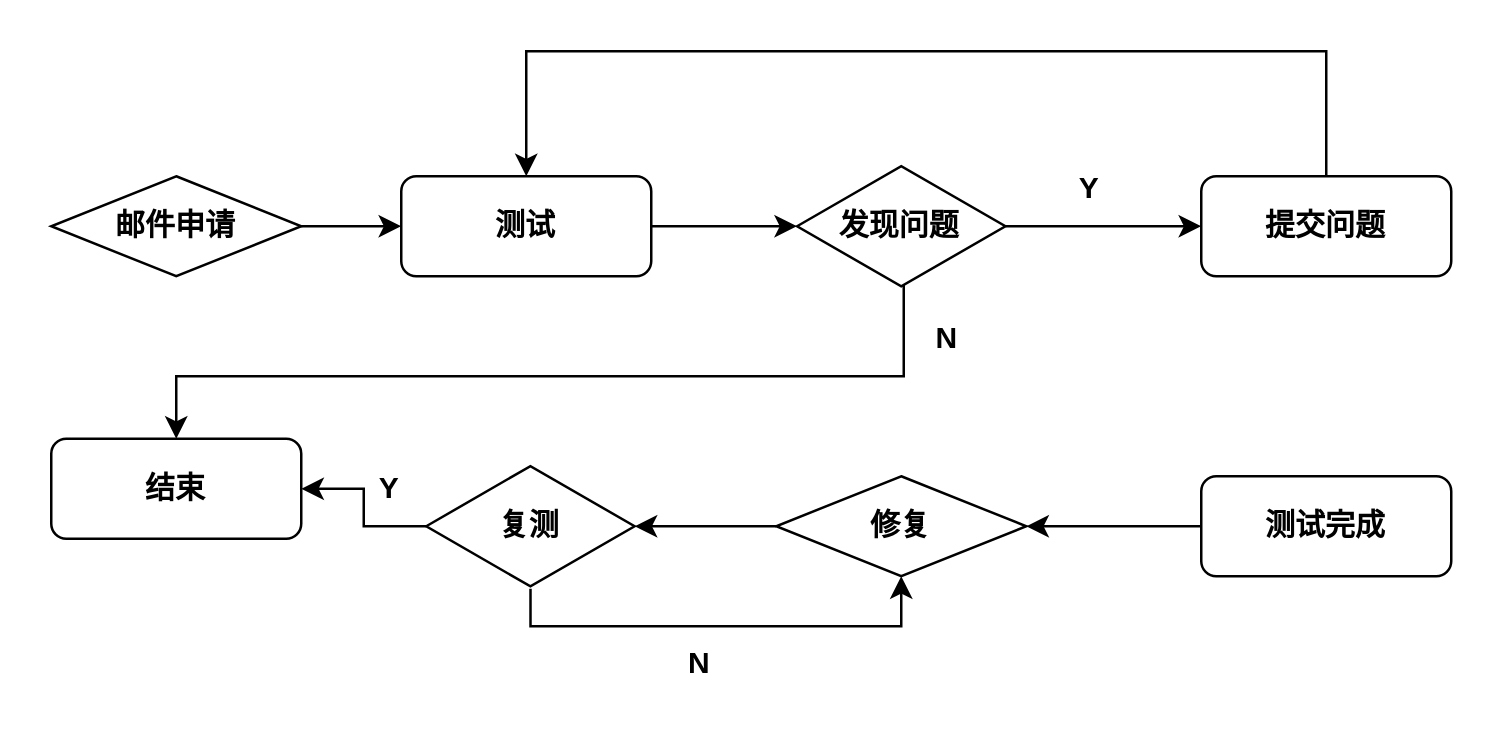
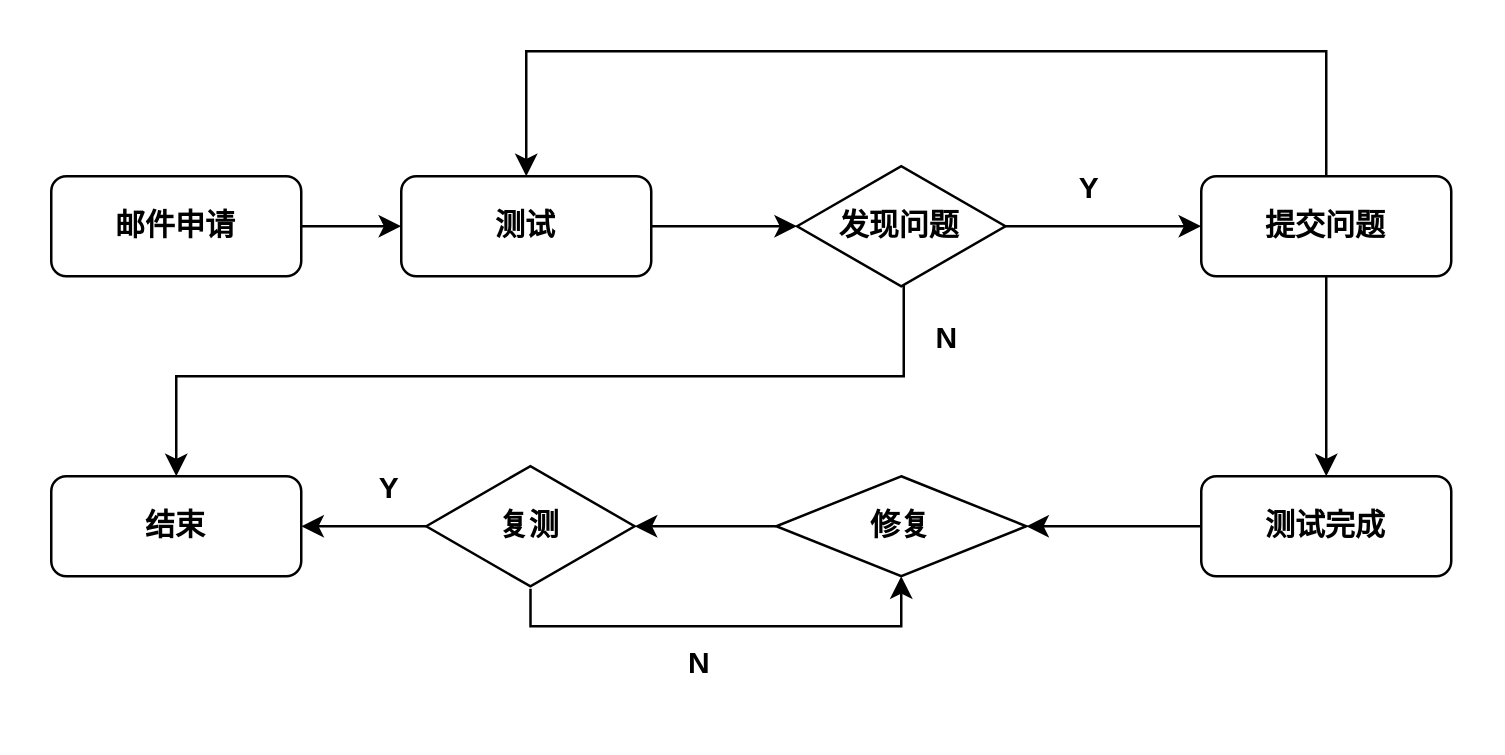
  <mxCell id="0" />
  <mxCell id="1" parent="0" />
- <mxCell id="2" value="&lt;b&gt;邮件申请&lt;/b&gt;" style="rhombus;whiteSpace=wrap;html=1;" vertex="1" parent="1"><mxGeometry x="20" y="70" width="100" height="40" as="geometry" /></mxCell>
+ <mxCell id="2" value="&lt;b&gt;邮件申请&lt;/b&gt;" style="rounded=1;whiteSpace=wrap;html=1;" vertex="1" parent="1"><mxGeometry x="20" y="70" width="100" height="40" as="geometry" /></mxCell>
  <mxCell id="3" value="" style="edgeStyle=orthogonalEdgeStyle;rounded=0;orthogonalLoop=1;jettySize=auto;html=1;" edge="1" parent="1" source="4" target="16"><mxGeometry relative="1" as="geometry" /></mxCell>
  <mxCell id="4" value="&lt;b&gt;测试&lt;/b&gt;" style="rounded=1;whiteSpace=wrap;html=1;" vertex="1" parent="1"><mxGeometry x="160" y="70" width="100" height="40" as="geometry" /></mxCell>
  <mxCell id="5" style="edgeStyle=orthogonalEdgeStyle;rounded=0;orthogonalLoop=1;jettySize=auto;html=1;entryX=0.5;entryY=0;entryDx=0;entryDy=0;exitX=0.5;exitY=0;exitDx=0;exitDy=0;" edge="1" parent="1" source="7" target="4"><mxGeometry relative="1" as="geometry"><Array as="points"><mxPoint x="530" y="20" /><mxPoint x="210" y="20" /></Array></mxGeometry></mxCell>
+ <mxCell id="6" value="" style="edgeStyle=orthogonalEdgeStyle;rounded=0;orthogonalLoop=1;jettySize=auto;html=1;" edge="1" parent="1" source="7" target="9"><mxGeometry relative="1" as="geometry" /></mxCell>
  <mxCell id="7" value="&lt;b&gt;提交问题&lt;/b&gt;" style="rounded=1;whiteSpace=wrap;html=1;" vertex="1" parent="1"><mxGeometry x="480" y="70" width="100" height="40" as="geometry" /></mxCell>
  <mxCell id="8" value="" style="edgeStyle=orthogonalEdgeStyle;rounded=0;orthogonalLoop=1;jettySize=auto;html=1;" edge="1" parent="1" source="9" target="11"><mxGeometry relative="1" as="geometry" /></mxCell>
  <mxCell id="9" value="&lt;b&gt;测试完成&lt;/b&gt;" style="rounded=1;whiteSpace=wrap;html=1;" vertex="1" parent="1"><mxGeometry x="480" y="190" width="100" height="40" as="geometry" /></mxCell>
  <mxCell id="10" value="" style="edgeStyle=orthogonalEdgeStyle;rounded=0;orthogonalLoop=1;jettySize=auto;html=1;" edge="1" parent="1" source="11" target="20"><mxGeometry relative="1" as="geometry" /></mxCell>
  <mxCell id="11" value="&lt;b&gt;修复&lt;/b&gt;" style="rhombus;whiteSpace=wrap;html=1;" vertex="1" parent="1"><mxGeometry x="310" y="190" width="100" height="40" as="geometry" /></mxCell>
- <mxCell id="12" value="&lt;b&gt;结束&lt;/b&gt;" style="rounded=1;whiteSpace=wrap;html=1;" vertex="1" parent="1"><mxGeometry x="20" y="175" width="100" height="40" as="geometry" /></mxCell>
+ <mxCell id="12" value="&lt;b&gt;结束&lt;/b&gt;" style="rounded=1;whiteSpace=wrap;html=1;" vertex="1" parent="1"><mxGeometry x="20" y="190" width="100" height="40" as="geometry" /></mxCell>
  <mxCell id="13" value="" style="endArrow=classic;html=1;rounded=0;exitX=1;exitY=0.5;exitDx=0;exitDy=0;entryX=0;entryY=0.5;entryDx=0;entryDy=0;" edge="1" parent="1" source="2" target="4"><mxGeometry width="50" height="50" relative="1" as="geometry"><mxPoint x="460" y="80" as="sourcePoint" /><mxPoint x="510" y="30" as="targetPoint" /></mxGeometry></mxCell>
  <mxCell id="14" value="" style="edgeStyle=orthogonalEdgeStyle;rounded=0;orthogonalLoop=1;jettySize=auto;html=1;" edge="1" parent="1" source="16" target="7"><mxGeometry relative="1" as="geometry" /></mxCell>
  <mxCell id="15" style="edgeStyle=orthogonalEdgeStyle;rounded=0;orthogonalLoop=1;jettySize=auto;html=1;entryX=0.5;entryY=0;entryDx=0;entryDy=0;exitX=0.486;exitY=0.944;exitDx=0;exitDy=0;exitPerimeter=0;" edge="1" parent="1" source="16" target="12"><mxGeometry relative="1" as="geometry"><Array as="points"><mxPoint x="361" y="112" /><mxPoint x="361" y="150" /><mxPoint x="70" y="150" /></Array></mxGeometry></mxCell>
  <mxCell id="16" value="&lt;b&gt;发现问题&lt;/b&gt;" style="html=1;whiteSpace=wrap;aspect=fixed;shape=isoRectangle;" vertex="1" parent="1"><mxGeometry x="318.33" y="65" width="83.34" height="50" as="geometry" /></mxCell>
  <mxCell id="17" value="&lt;b&gt;Y&lt;/b&gt;" style="text;html=1;align=center;verticalAlign=middle;resizable=0;points=[];autosize=1;strokeColor=none;fillColor=none;" vertex="1" parent="1"><mxGeometry x="420" y="60" width="30" height="30" as="geometry" /></mxCell>
  <mxCell id="18" value="" style="edgeStyle=orthogonalEdgeStyle;rounded=0;orthogonalLoop=1;jettySize=auto;html=1;" edge="1" parent="1" source="20" target="12"><mxGeometry relative="1" as="geometry" /></mxCell>
  <mxCell id="19" style="edgeStyle=orthogonalEdgeStyle;rounded=0;orthogonalLoop=1;jettySize=auto;html=1;entryX=0.5;entryY=1;entryDx=0;entryDy=0;" edge="1" parent="1" source="20" target="11"><mxGeometry relative="1" as="geometry"><Array as="points"><mxPoint x="212" y="250" /><mxPoint x="360" y="250" /></Array></mxGeometry></mxCell>
  <mxCell id="20" value="&lt;b&gt;复测&lt;/b&gt;" style="html=1;whiteSpace=wrap;aspect=fixed;shape=isoRectangle;" vertex="1" parent="1"><mxGeometry x="170" y="185" width="83.34" height="50" as="geometry" /></mxCell>
  <mxCell id="21" value="&lt;b&gt;Y&lt;/b&gt;" style="text;html=1;align=center;verticalAlign=middle;resizable=0;points=[];autosize=1;strokeColor=none;fillColor=none;" vertex="1" parent="1"><mxGeometry x="140" y="180" width="30" height="30" as="geometry" /></mxCell>
  <mxCell id="22" value="&lt;b&gt;N&lt;/b&gt;" style="text;html=1;align=center;verticalAlign=middle;resizable=0;points=[];autosize=1;strokeColor=none;fillColor=none;" vertex="1" parent="1"><mxGeometry x="363.33" y="120" width="30" height="30" as="geometry" /></mxCell>
  <mxCell id="23" value="&lt;b&gt;N&lt;/b&gt;" style="text;html=1;align=center;verticalAlign=middle;resizable=0;points=[];autosize=1;strokeColor=none;fillColor=none;" vertex="1" parent="1"><mxGeometry x="264" y="250" width="30" height="30" as="geometry" /></mxCell>
